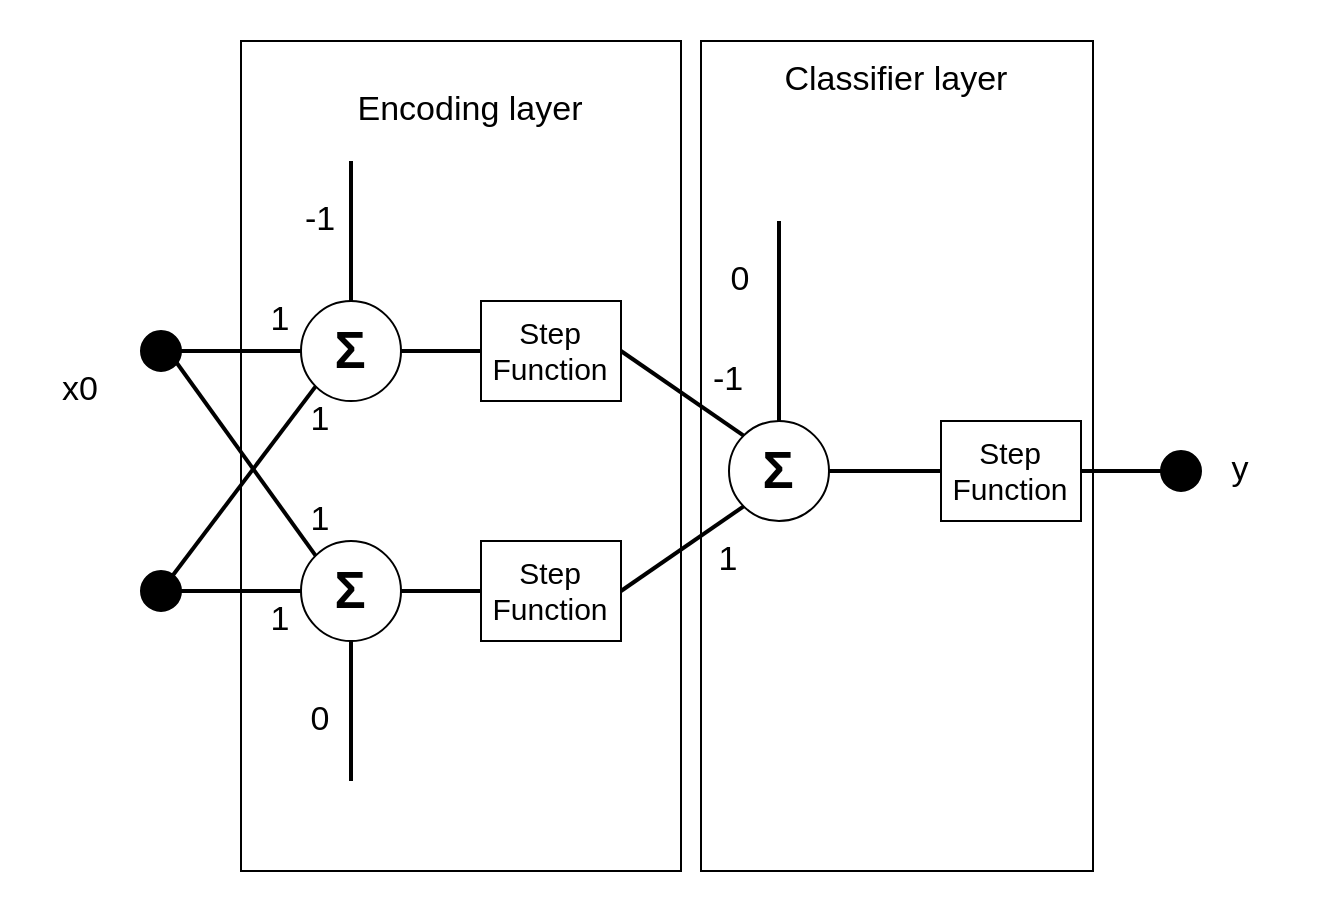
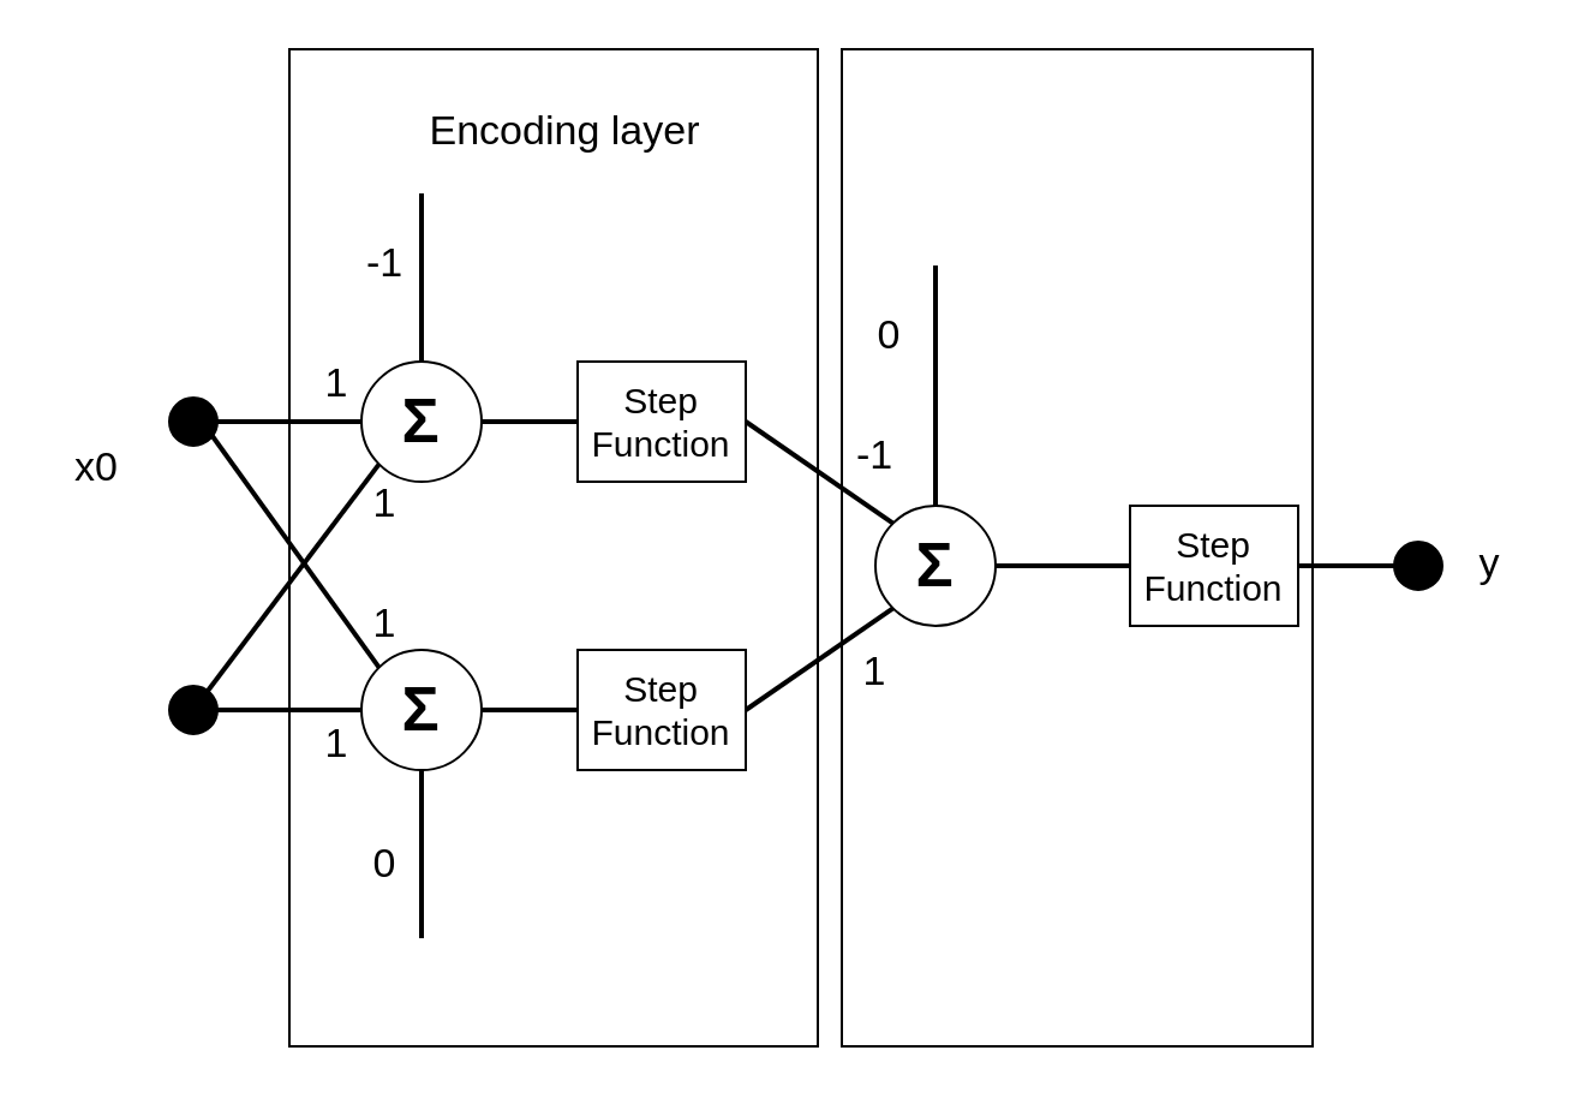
  <mxCell id="0" />
  <mxCell id="1" parent="0" />
  <mxCell id="2" value="" style="rounded=0;whiteSpace=wrap;html=1;fontSize=17;fillColor=#ffffff;" parent="1" vertex="1"><mxGeometry x="350" y="20" width="196" height="415" as="geometry" /></mxCell>
  <mxCell id="3" value="" style="rounded=0;whiteSpace=wrap;html=1;fontSize=17;fillColor=#ffffff;" parent="1" vertex="1"><mxGeometry x="120" y="20" width="220" height="415" as="geometry" /></mxCell>
  <mxCell id="4" value="&lt;span class=&quot;js-about-item-abstr&quot;&gt;&lt;b&gt;&lt;font style=&quot;font-size: 26px&quot;&gt;Σ&lt;/font&gt;&lt;/b&gt;&lt;/span&gt;" style="ellipse;whiteSpace=wrap;html=1;aspect=fixed;" parent="1" vertex="1"><mxGeometry x="150" y="150" width="50" height="50" as="geometry" /></mxCell>
  <mxCell id="5" value="&lt;span class=&quot;js-about-item-abstr&quot;&gt;&lt;b&gt;&lt;font style=&quot;font-size: 26px&quot;&gt;Σ&lt;/font&gt;&lt;/b&gt;&lt;/span&gt;" style="ellipse;whiteSpace=wrap;html=1;aspect=fixed;" parent="1" vertex="1"><mxGeometry x="150" y="270" width="50" height="50" as="geometry" /></mxCell>
  <mxCell id="6" value="" style="ellipse;whiteSpace=wrap;html=1;aspect=fixed;fillColor=#000000;" parent="1" vertex="1"><mxGeometry x="70" y="165" width="20" height="20" as="geometry" /></mxCell>
  <mxCell id="7" value="" style="ellipse;whiteSpace=wrap;html=1;aspect=fixed;fillColor=#000000;" parent="1" vertex="1"><mxGeometry x="70" y="285" width="20" height="20" as="geometry" /></mxCell>
  <mxCell id="8" value="" style="endArrow=none;html=1;entryX=0;entryY=1;entryDx=0;entryDy=0;strokeWidth=2;" parent="1" target="4" edge="1"><mxGeometry width="50" height="50" relative="1" as="geometry"><mxPoint x="80" y="295" as="sourcePoint" /><mxPoint x="390" y="370" as="targetPoint" /></mxGeometry></mxCell>
  <mxCell id="9" value="" style="endArrow=none;html=1;strokeWidth=2;entryX=0;entryY=0.5;entryDx=0;entryDy=0;" parent="1" target="4" edge="1"><mxGeometry width="50" height="50" relative="1" as="geometry"><mxPoint x="80" y="175" as="sourcePoint" /><mxPoint x="170" y="70" as="targetPoint" /></mxGeometry></mxCell>
  <mxCell id="10" value="" style="endArrow=none;html=1;strokeWidth=2;entryX=0;entryY=0.5;entryDx=0;entryDy=0;" parent="1" target="5" edge="1"><mxGeometry width="50" height="50" relative="1" as="geometry"><mxPoint x="80" y="295" as="sourcePoint" /><mxPoint x="160" y="350" as="targetPoint" /></mxGeometry></mxCell>
  <mxCell id="11" value="" style="endArrow=none;html=1;strokeWidth=2;entryX=0;entryY=0;entryDx=0;entryDy=0;" parent="1" target="5" edge="1"><mxGeometry width="50" height="50" relative="1" as="geometry"><mxPoint x="80" y="170" as="sourcePoint" /><mxPoint x="70" y="190" as="targetPoint" /></mxGeometry></mxCell>
  <mxCell id="12" value="" style="endArrow=none;html=1;strokeWidth=2;exitX=0.5;exitY=0;exitDx=0;exitDy=0;" parent="1" source="4" edge="1"><mxGeometry width="50" height="50" relative="1" as="geometry"><mxPoint x="340" y="420" as="sourcePoint" /><mxPoint x="175" y="80" as="targetPoint" /></mxGeometry></mxCell>
  <mxCell id="13" value="" style="endArrow=none;html=1;strokeWidth=2;entryX=0.5;entryY=1;entryDx=0;entryDy=0;" parent="1" target="5" edge="1"><mxGeometry width="50" height="50" relative="1" as="geometry"><mxPoint x="175" y="390" as="sourcePoint" /><mxPoint x="200" y="340" as="targetPoint" /></mxGeometry></mxCell>
  <mxCell id="14" value="&lt;font style=&quot;font-size: 15px&quot;&gt;Step Function&lt;/font&gt;" style="rounded=0;whiteSpace=wrap;html=1;" parent="1" vertex="1"><mxGeometry x="240" y="150" width="70" height="50" as="geometry" /></mxCell>
  <mxCell id="15" value="&lt;font style=&quot;font-size: 15px&quot;&gt;Step Function&lt;/font&gt;" style="rounded=0;whiteSpace=wrap;html=1;" parent="1" vertex="1"><mxGeometry x="240" y="270" width="70" height="50" as="geometry" /></mxCell>
  <mxCell id="16" value="" style="endArrow=none;html=1;strokeWidth=2;exitX=1;exitY=0.5;exitDx=0;exitDy=0;entryX=0;entryY=0.5;entryDx=0;entryDy=0;" parent="1" source="5" target="15" edge="1"><mxGeometry width="50" height="50" relative="1" as="geometry"><mxPoint x="240" y="420" as="sourcePoint" /><mxPoint x="290" y="370" as="targetPoint" /></mxGeometry></mxCell>
  <mxCell id="17" value="" style="endArrow=none;html=1;strokeWidth=2;exitX=1;exitY=0.5;exitDx=0;exitDy=0;entryX=0;entryY=0.5;entryDx=0;entryDy=0;" parent="1" source="4" target="14" edge="1"><mxGeometry width="50" height="50" relative="1" as="geometry"><mxPoint x="190" y="160" as="sourcePoint" /><mxPoint x="240" y="110" as="targetPoint" /></mxGeometry></mxCell>
  <mxCell id="18" value="&lt;span class=&quot;js-about-item-abstr&quot;&gt;&lt;b&gt;&lt;font style=&quot;font-size: 26px&quot;&gt;Σ&lt;/font&gt;&lt;/b&gt;&lt;/span&gt;" style="ellipse;whiteSpace=wrap;html=1;aspect=fixed;" parent="1" vertex="1"><mxGeometry x="364" y="210" width="50" height="50" as="geometry" /></mxCell>
  <mxCell id="19" value="" style="endArrow=none;html=1;strokeWidth=2;exitX=1;exitY=0.5;exitDx=0;exitDy=0;entryX=0;entryY=0;entryDx=0;entryDy=0;" parent="1" source="14" target="18" edge="1"><mxGeometry width="50" height="50" relative="1" as="geometry"><mxPoint x="340" y="200" as="sourcePoint" /><mxPoint x="390" y="150" as="targetPoint" /></mxGeometry></mxCell>
  <mxCell id="20" value="" style="endArrow=none;html=1;strokeWidth=2;exitX=1;exitY=0.5;exitDx=0;exitDy=0;entryX=0;entryY=1;entryDx=0;entryDy=0;" parent="1" source="15" target="18" edge="1"><mxGeometry width="50" height="50" relative="1" as="geometry"><mxPoint x="340" y="350" as="sourcePoint" /><mxPoint x="390" y="300" as="targetPoint" /></mxGeometry></mxCell>
  <mxCell id="21" value="1" style="text;html=1;strokeColor=none;fillColor=none;align=center;verticalAlign=middle;whiteSpace=wrap;rounded=0;fontSize=17;fontStyle=0" parent="1" vertex="1"><mxGeometry x="120" y="150" width="40" height="20" as="geometry" /></mxCell>
  <mxCell id="22" value="1" style="text;html=1;strokeColor=none;fillColor=none;align=center;verticalAlign=middle;whiteSpace=wrap;rounded=0;fontSize=17;fontStyle=0" parent="1" vertex="1"><mxGeometry x="140" y="200" width="40" height="20" as="geometry" /></mxCell>
  <mxCell id="23" value="-1" style="text;html=1;strokeColor=none;fillColor=none;align=center;verticalAlign=middle;whiteSpace=wrap;rounded=0;fontSize=17;fontStyle=0" parent="1" vertex="1"><mxGeometry x="140" y="100" width="40" height="20" as="geometry" /></mxCell>
  <mxCell id="24" value="1" style="text;html=1;strokeColor=none;fillColor=none;align=center;verticalAlign=middle;whiteSpace=wrap;rounded=0;fontSize=17;fontStyle=0" parent="1" vertex="1"><mxGeometry x="140" y="250" width="40" height="20" as="geometry" /></mxCell>
  <mxCell id="25" value="1" style="text;html=1;strokeColor=none;fillColor=none;align=center;verticalAlign=middle;whiteSpace=wrap;rounded=0;fontSize=17;fontStyle=0" parent="1" vertex="1"><mxGeometry x="120" y="300" width="40" height="20" as="geometry" /></mxCell>
  <mxCell id="26" value="0" style="text;html=1;strokeColor=none;fillColor=none;align=center;verticalAlign=middle;whiteSpace=wrap;rounded=0;fontSize=17;fontStyle=0" parent="1" vertex="1"><mxGeometry x="140" y="350" width="40" height="20" as="geometry" /></mxCell>
  <mxCell id="27" value="-1" style="text;html=1;strokeColor=none;fillColor=none;align=center;verticalAlign=middle;whiteSpace=wrap;rounded=0;fontSize=17;fontStyle=0" parent="1" vertex="1"><mxGeometry x="344" y="180" width="40" height="20" as="geometry" /></mxCell>
  <mxCell id="28" value="1" style="text;html=1;strokeColor=none;fillColor=none;align=center;verticalAlign=middle;whiteSpace=wrap;rounded=0;fontSize=17;fontStyle=0" parent="1" vertex="1"><mxGeometry x="344" y="270" width="40" height="20" as="geometry" /></mxCell>
  <mxCell id="29" value="" style="endArrow=none;html=1;fontSize=17;strokeWidth=2;exitX=0.5;exitY=0;exitDx=0;exitDy=0;" parent="1" source="18" edge="1"><mxGeometry width="50" height="50" relative="1" as="geometry"><mxPoint x="390" y="190" as="sourcePoint" /><mxPoint x="389" y="110" as="targetPoint" /></mxGeometry></mxCell>
  <mxCell id="30" value="0" style="text;html=1;strokeColor=none;fillColor=none;align=center;verticalAlign=middle;whiteSpace=wrap;rounded=0;fontSize=17;fontStyle=0" parent="1" vertex="1"><mxGeometry x="350" y="130" width="40" height="20" as="geometry" /></mxCell>
  <mxCell id="31" value="&lt;font style=&quot;font-size: 15px&quot;&gt;Step Function&lt;/font&gt;" style="rounded=0;whiteSpace=wrap;html=1;" parent="1" vertex="1"><mxGeometry x="470" y="210" width="70" height="50" as="geometry" /></mxCell>
  <mxCell id="32" value="" style="ellipse;whiteSpace=wrap;html=1;aspect=fixed;fontSize=17;fillColor=#000000;" parent="1" vertex="1"><mxGeometry x="580" y="225" width="20" height="20" as="geometry" /></mxCell>
  <mxCell id="33" value="" style="endArrow=none;html=1;fontSize=17;strokeWidth=2;exitX=1;exitY=0.5;exitDx=0;exitDy=0;entryX=0;entryY=0.5;entryDx=0;entryDy=0;" parent="1" source="18" target="31" edge="1"><mxGeometry width="50" height="50" relative="1" as="geometry"><mxPoint x="420" y="220" as="sourcePoint" /><mxPoint x="470" y="170" as="targetPoint" /></mxGeometry></mxCell>
  <mxCell id="34" value="" style="endArrow=none;html=1;fontSize=17;strokeWidth=2;exitX=1;exitY=0.5;exitDx=0;exitDy=0;" parent="1" source="31" edge="1"><mxGeometry width="50" height="50" relative="1" as="geometry"><mxPoint x="560" y="200" as="sourcePoint" /><mxPoint x="590" y="235" as="targetPoint" /></mxGeometry></mxCell>
  <mxCell id="35" value="x0" style="text;html=1;strokeColor=none;fillColor=none;align=center;verticalAlign=middle;whiteSpace=wrap;rounded=0;fontSize=17;fontStyle=0" parent="1" vertex="1"><mxGeometry x="20" y="185" width="40" height="20" as="geometry" /></mxCell>
  <mxCell id="36" value="y" style="text;html=1;strokeColor=none;fillColor=none;align=center;verticalAlign=middle;whiteSpace=wrap;rounded=0;fontSize=17;fontStyle=0" parent="1" vertex="1"><mxGeometry x="600" y="225" width="40" height="20" as="geometry" /></mxCell>
  <mxCell id="37" value="Encoding layer" style="text;html=1;strokeColor=none;fillColor=none;align=center;verticalAlign=middle;whiteSpace=wrap;rounded=0;fontSize=17;" parent="1" vertex="1"><mxGeometry x="137" y="45" width="196" height="20" as="geometry" /></mxCell>
- <mxCell id="38" value="Classifier layer" style="text;html=1;strokeColor=none;fillColor=none;align=center;verticalAlign=middle;whiteSpace=wrap;rounded=0;fontSize=17;" parent="1" vertex="1"><mxGeometry x="350" y="30" width="196" height="20" as="geometry" /></mxCell>
